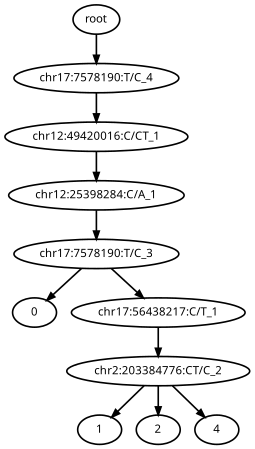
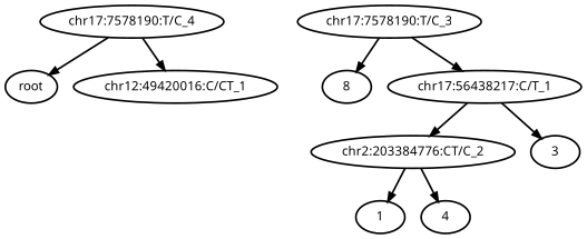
  digraph {
    fontname="Noto Sans"
    rankdir=TB
    node [fontname="Noto Sans" style=bold]
    edge [fontname="Noto Sans" style=bold]
    n1 [label=root]
    n2 [label="chr17:7578190:T/C_4"]
    n3 [label="chr12:49420016:C/CT_1"]
-   n4 [label=0]
+   n4 [label=8]
    n5 [label="chr17:56438217:C/T_1"]
    n6 [label="chr2:203384776:CT/C_2"]
+   n7 [label=3]
    n8 [label=1]
-   n9 [label=2]
    n10 [label=4]
    n11 [label="chr17:7578190:T/C_3"]
-   n12 [label="chr12:25398284:C/A_1"]
-   n1 -> n2
+   n2 -> n1
    n2 -> n3
-   n3 -> n12
    n5 -> n6
+   n5 -> n7
    n6 -> n8
-   n6 -> n9
    n6 -> n10
    n11 -> n4
    n11 -> n5
-   n12 -> n11
  }
